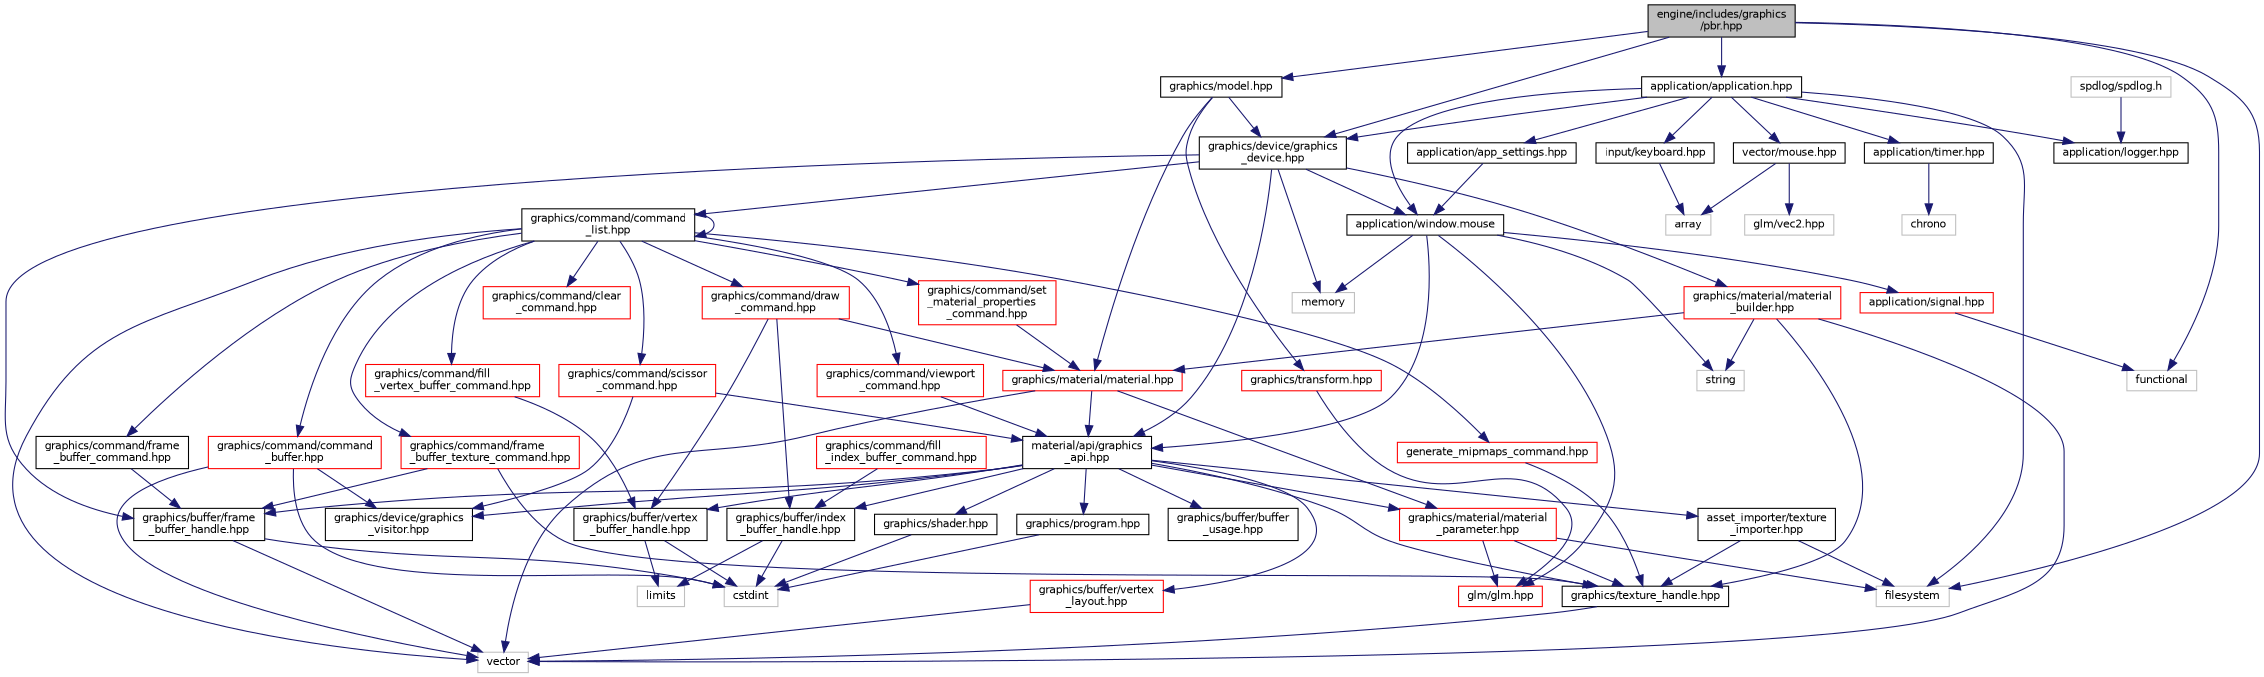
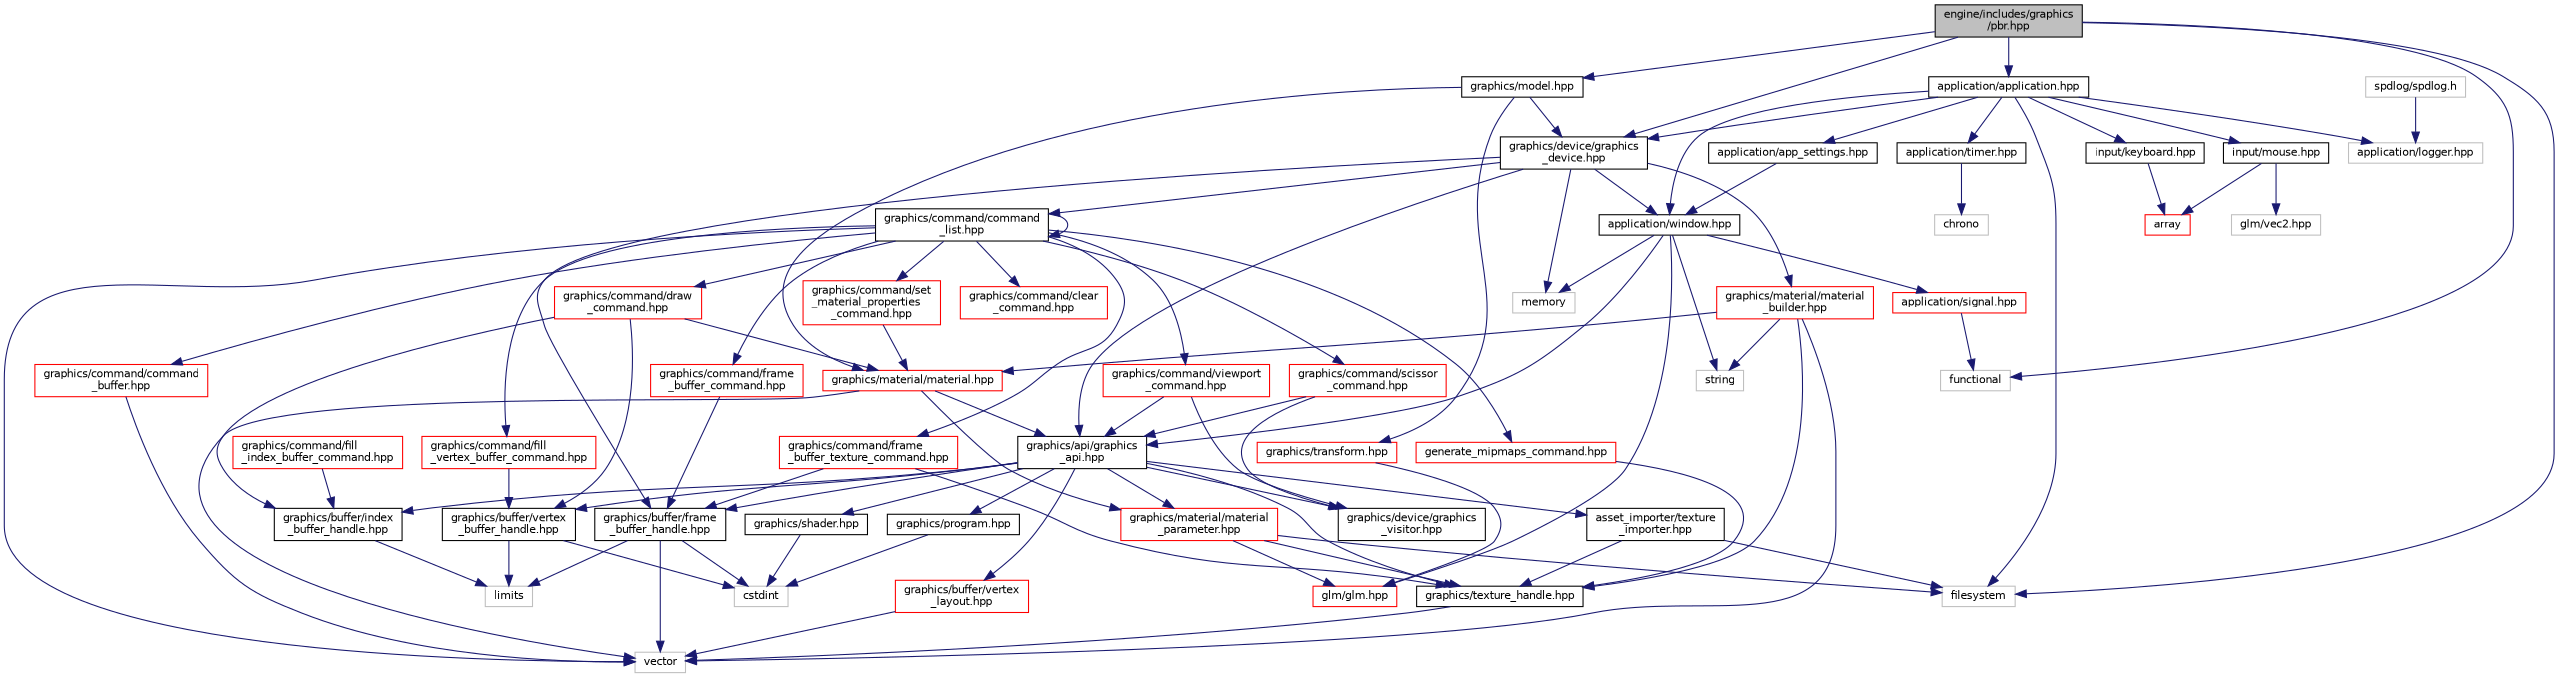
  digraph {
    node [color=black fillcolor=white fontname=Helvetica fontsize=10 shape=record style=filled]
    edge [color=midnightblue fontname=Helvetica fontsize=10 labelfontname=Helvetica labelfontsize=10 style=solid]
    n1 [fillcolor=grey75 fontcolor=black height=0.2 label="engine/includes/graphics\l/pbr.hpp" width=0.4]
    n2 [height=0.2 label="application/application.hpp" width=0.4]
    n3 [color=grey75 height=0.2 label=filesystem width=0.4]
    n4 [color=grey75 height=0.2 label=functional width=0.4]
    n5 [height=0.2 label="graphics/device/graphics\l_device.hpp" width=0.4]
    n6 [height=0.2 label="graphics/model.hpp" width=0.4]
    n7 [height=0.2 label="application/app_settings.hpp" width=0.4]
-   n8 [height=0.2 label="application/window.mouse" width=0.4]
-   n9 [height=0.2 label="application/logger.hpp" width=0.4]
+   n8 [height=0.2 label="application/window.hpp" width=0.4]
+   n9 [color=grey75 height=0.2 label="application/logger.hpp" width=0.4]
    n10 [height=0.2 label="application/timer.hpp" width=0.4]
    n11 [height=0.2 label="input/keyboard.hpp" width=0.4]
-   n12 [height=0.2 label="vector/mouse.hpp" width=0.4]
-   n13 [height=0.2 label="material/api/graphics\l_api.hpp" width=0.4]
+   n12 [height=0.2 label="input/mouse.hpp" width=0.4]
+   n13 [height=0.2 label="graphics/api/graphics\l_api.hpp" width=0.4]
    n14 [color=grey75 height=0.2 label=memory width=0.4]
    n15 [height=0.2 label="graphics/buffer/frame\l_buffer_handle.hpp" width=0.4]
    n16 [height=0.2 label="graphics/command/command\l_list.hpp" width=0.4]
    n17 [color=red height=0.2 label="graphics/material/material\l_builder.hpp" width=0.4]
    n18 [color=red height=0.2 label="graphics/material/material.hpp" width=0.4]
    n19 [color=red height=0.2 label="graphics/transform.hpp" width=0.4]
    n20 [color=red height=0.2 label="glm/glm.hpp" width=0.4]
    n21 [color=grey75 height=0.2 label=string width=0.4]
    n22 [color=red height=0.2 label="application/signal.hpp" width=0.4]
    n23 [color=grey75 height=0.2 label=chrono width=0.4]
-   n24 [color=grey75 height=0.2 label=array width=0.4]
+   n24 [color=red height=0.2 label=array width=0.4]
    n25 [color=grey75 height=0.2 label="glm/vec2.hpp" width=0.4]
    n26 [color=red height=0.2 label="graphics/material/material\l_parameter.hpp" width=0.4]
    n27 [height=0.2 label="graphics/texture_handle.hpp" width=0.4]
    n28 [height=0.2 label="asset_importer/texture\l_importer.hpp" width=0.4]
-   n29 [height=0.2 label="graphics/buffer/buffer\l_usage.hpp" width=0.4]
    n30 [height=0.2 label="graphics/buffer/index\l_buffer_handle.hpp" width=0.4]
    n31 [height=0.2 label="graphics/buffer/vertex\l_buffer_handle.hpp" width=0.4]
    n32 [color=red height=0.2 label="graphics/buffer/vertex\l_layout.hpp" width=0.4]
    n33 [height=0.2 label="graphics/device/graphics\l_visitor.hpp" width=0.4]
    n34 [height=0.2 label="graphics/program.hpp" width=0.4]
    n35 [height=0.2 label="graphics/shader.hpp" width=0.4]
    n36 [color=grey75 height=0.2 label=cstdint width=0.4]
    n37 [color=grey75 height=0.2 label=limits width=0.4]
    n38 [color=grey75 height=0.2 label=vector width=0.4]
    n39 [color=grey75 height=0.2 label="spdlog/spdlog.h" width=0.4]
    n40 [color=red height=0.2 label="generate_mipmaps_command.hpp" width=0.4]
    n41 [color=red height=0.2 label="graphics/command/clear\l_command.hpp" width=0.4]
    n42 [color=red height=0.2 label="graphics/command/command\l_buffer.hpp" width=0.4]
    n43 [color=red height=0.2 label="graphics/command/draw\l_command.hpp" width=0.4]
    n44 [color=red height=0.2 label="graphics/command/fill\l_vertex_buffer_command.hpp" width=0.4]
-   n45 [height=0.2 label="graphics/command/frame\l_buffer_command.hpp" width=0.4]
+   n45 [color=red height=0.2 label="graphics/command/frame\l_buffer_command.hpp" width=0.4]
    n46 [color=red height=0.2 label="graphics/command/frame\l_buffer_texture_command.hpp" width=0.4]
    n47 [color=red height=0.2 label="graphics/command/scissor\l_command.hpp" width=0.4]
    n48 [color=red height=0.2 label="graphics/command/set\l_material_properties\l_command.hpp" width=0.4]
    n49 [color=red height=0.2 label="graphics/command/viewport\l_command.hpp" width=0.4]
    n50 [color=red height=0.2 label="graphics/command/fill\l_index_buffer_command.hpp" width=0.4]
    n1 -> n2
    n1 -> n3
    n1 -> n4
    n1 -> n5
    n1 -> n6
    n2 -> n3
    n2 -> n5
    n2 -> n7
    n2 -> n8
    n2 -> n9
    n2 -> n10
    n2 -> n11
    n2 -> n12
    n5 -> n8
    n5 -> n13
    n5 -> n14
    n5 -> n15
    n5 -> n16
    n5 -> n17
    n6 -> n5
    n6 -> n18
    n6 -> n19
    n7 -> n8
    n8 -> n13
    n8 -> n14
    n8 -> n20
    n8 -> n21
    n8 -> n22
    n10 -> n23
    n11 -> n24
    n12 -> n24
    n12 -> n25
    n13 -> n15
    n13 -> n26
    n13 -> n27
    n13 -> n28
-   n13 -> n29
    n13 -> n30
    n13 -> n31
    n13 -> n32
    n13 -> n33
    n13 -> n34
    n13 -> n35
    n15 -> n36
+   n15 -> n37
    n15 -> n38
    n16 -> n16
    n16 -> n38
    n16 -> n40
    n16 -> n41
    n16 -> n42
    n16 -> n43
    n16 -> n44
    n16 -> n45
    n16 -> n46
    n16 -> n47
    n16 -> n48
    n16 -> n49
    n17 -> n18
    n17 -> n21
    n17 -> n27
    n17 -> n38
    n18 -> n13
    n18 -> n26
    n18 -> n38
    n19 -> n20
    n22 -> n4
    n26 -> n3
    n26 -> n20
    n26 -> n27
    n27 -> n38
    n28 -> n3
    n28 -> n27
-   n30 -> n36
    n30 -> n37
    n31 -> n36
    n31 -> n37
    n32 -> n38
    n34 -> n36
    n35 -> n36
    n39 -> n9
    n40 -> n27
-   n42 -> n33
-   n42 -> n36
+   n49 -> n33
    n42 -> n38
    n43 -> n18
    n43 -> n30
    n43 -> n31
    n44 -> n31
    n45 -> n15
    n46 -> n15
    n46 -> n27
    n47 -> n13
    n47 -> n33
    n48 -> n18
    n49 -> n13
    n50 -> n30
  }
